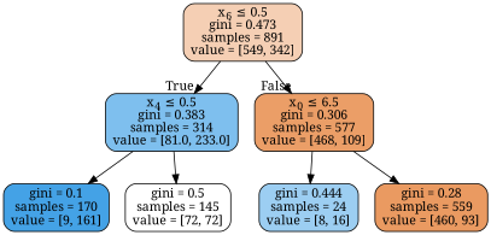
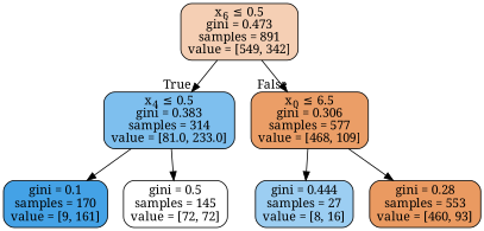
  digraph {
    fontname="Noto Serif"
    node [color=black fontname="Noto Serif" shape=box style="filled, rounded"]
    edge [fontname="Noto Serif"]
    n1 [fillcolor="#f5cfb4" label=<x<SUB>6</SUB> &le; 0.5<br/>gini = 0.473<br/>samples = 891<br/>value = [549, 342]>]
    n2 [fillcolor="#7ebfee" label=<x<SUB>4</SUB> &le; 0.5<br/>gini = 0.383<br/>samples = 314<br/>value = [81.0, 233.0]>]
    n3 [fillcolor="#eb9e67" label=<x<SUB>0</SUB> &le; 6.5<br/>gini = 0.306<br/>samples = 577<br/>value = [468, 109]>]
    n4 [fillcolor="#44a2e6" label=<gini = 0.1<br/>samples = 170<br/>value = [9, 161]>]
    n5 [fillcolor="#ffffff" label=<gini = 0.5<br/>samples = 145<br/>value = [72, 72]>]
-   n6 [fillcolor="#9ccef2" label=<gini = 0.444<br/>samples = 24<br/>value = [8, 16]>]
-   n7 [fillcolor="#ea9a61" label=<gini = 0.28<br/>samples = 559<br/>value = [460, 93]>]
+   n6 [fillcolor="#9ccef2" label=<gini = 0.444<br/>samples = 27<br/>value = [8, 16]>]
+   n7 [fillcolor="#ea9a61" label=<gini = 0.28<br/>samples = 553<br/>value = [460, 93]>]
    n1 -> n2 [headlabel=True labelangle=45 labeldistance=2.5]
    n1 -> n3 [headlabel=False labelangle=-45 labeldistance=2.5]
    n2 -> n4
    n2 -> n5
    n3 -> n6
    n3 -> n7
  }
